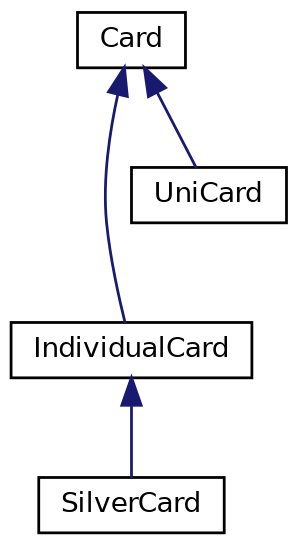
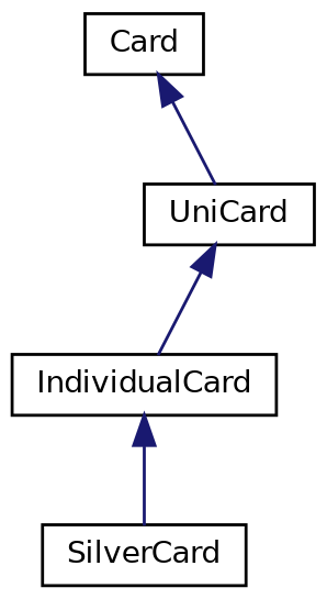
  digraph {
    rankdir=TB
    node [color=black fillcolor=white fontname=Helvetica fontsize=10 shape=record style=filled]
    edge [color=midnightblue dir=back fontname=Helvetica fontsize=10 labelfontname=Helvetica labelfontsize=10 style=solid]
    n1 [height=0.2 label=Card width=0.4]
    n2 [height=0.2 label=IndividualCard width=0.4]
    n3 [height=0.2 label=UniCard width=0.4]
    n4 [height=0.2 label=SilverCard width=0.4]
-   n1 -> n2
+   n3 -> n2
    n1 -> n3
    n2 -> n4
  }
